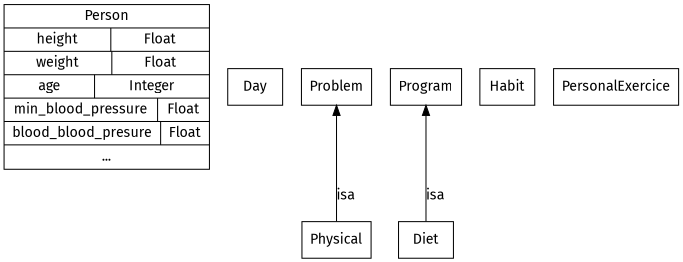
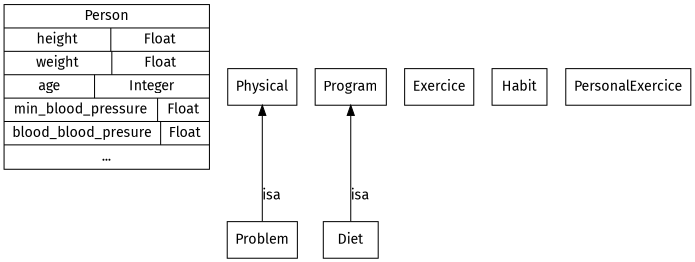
  digraph {
    fontname="Fira Sans"
    node [color="0.0,0.0,0.0" fontcolor="0.0,0.0,0.0" fontname="Fira Sans" shape=box]
    edge [color="0.0,0.0,0.0" dir=back fontcolor="0.0,0.0,0.0" fontname="Fira Sans"]
    n1 [height=2.25 label="{Person|{height|Float}|{weight|Float}|{age|Integer}|{min_blood_pressure|Float}|{blood_blood_presure|Float}|{...}}" shape=record width=2.3889]
-   n2 [height=0.5 label=Day width=0.75]
    n3 [height=0.5 label=Physical width=0.875]
    n4 [height=0.5 label=Problem width=0.88889]
    n5 [height=0.5 label=Diet width=0.75]
    n6 [height=0.5 label=Program width=0.90278]
+   n7 [height=0.5 label=Exercice width=0.875]
    n8 [height=0.5 label=Habit width=0.75]
    n9 [height=0.5 label=PersonalExercice width=1.5278]
-   n4 -> n3 [label=isa]
+   n3 -> n4 [label=isa]
    n6 -> n5 [label=isa]
  }
